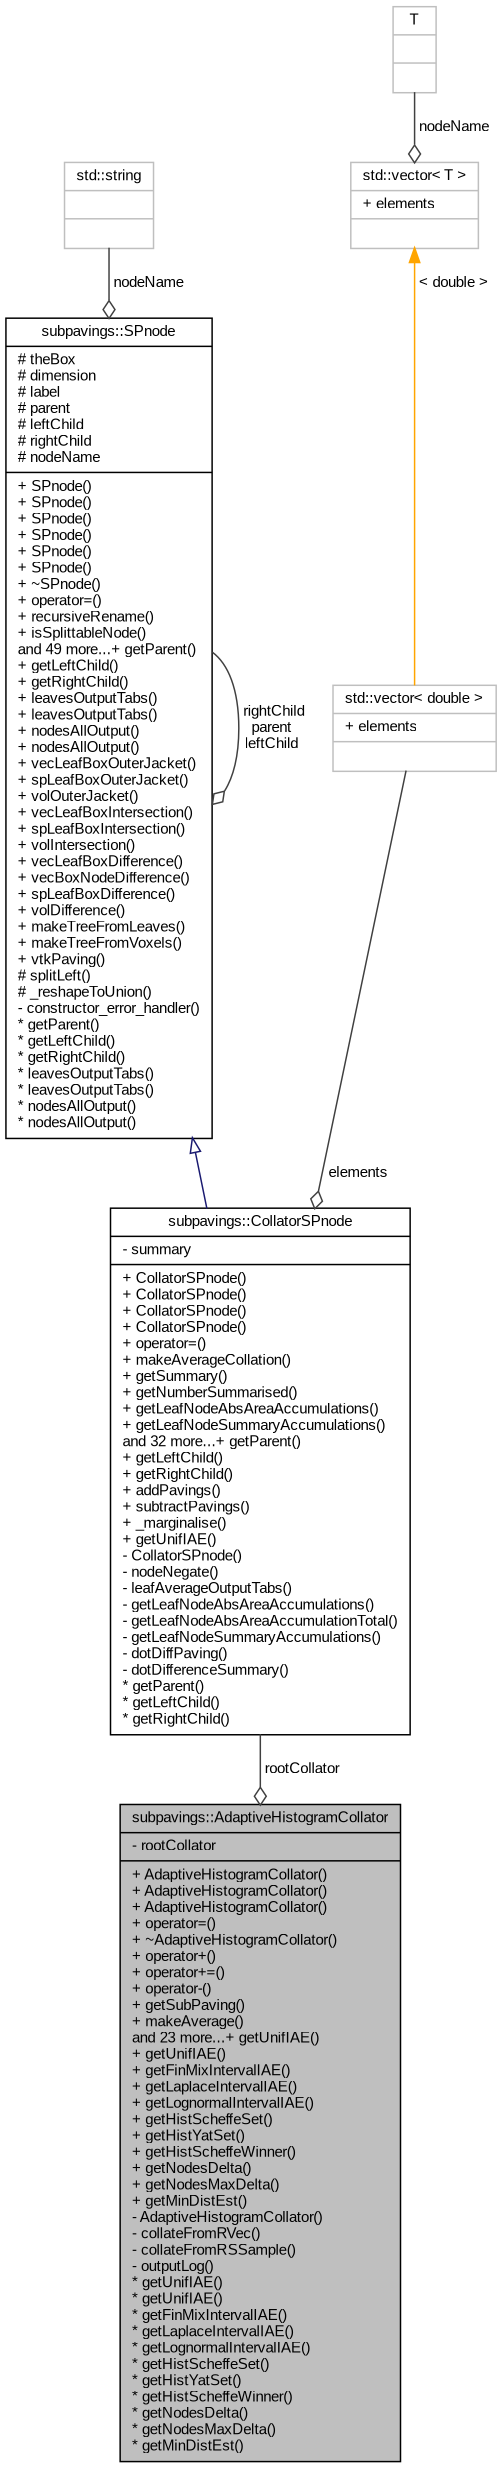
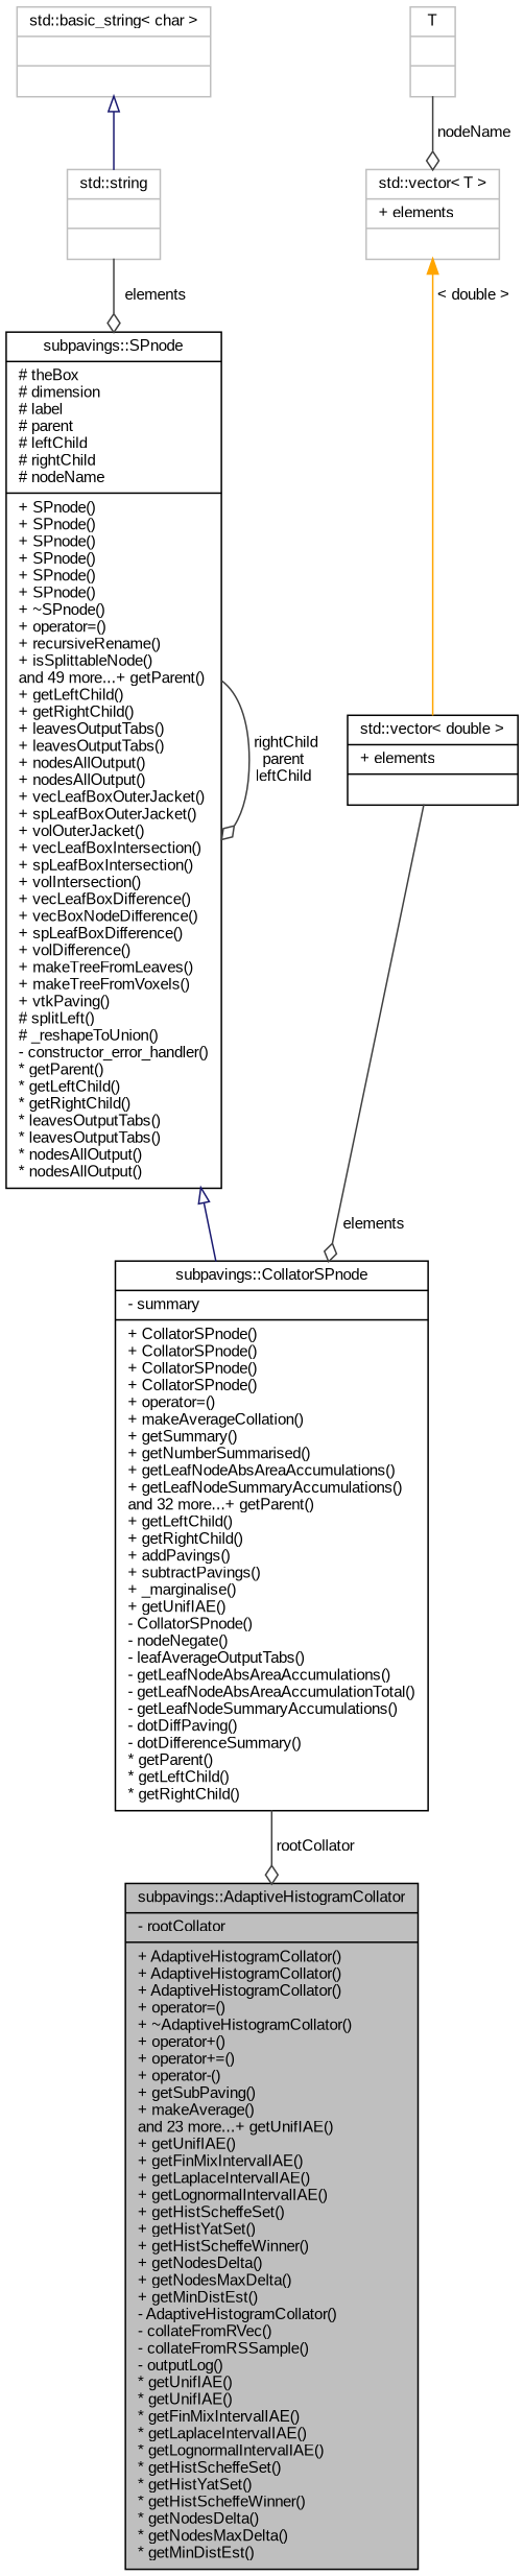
  digraph {
    fontname="Liberation Sans"
    node [color=grey75 fillcolor=white fontname="Liberation Sans" fontsize=10 shape=record style=filled]
    edge [arrowhead=odiamond color=grey25 fontname="Liberation Sans" fontsize=10 labelfontname=FreeSans labelfontsize=10 style=solid]
    n1 [color=black fillcolor=grey75 fontcolor=black height=0.2 label="{subpavings::AdaptiveHistogramCollator\n|- rootCollator\l|+ AdaptiveHistogramCollator()\l+ AdaptiveHistogramCollator()\l+ AdaptiveHistogramCollator()\l+ operator=()\l+ ~AdaptiveHistogramCollator()\l+ operator+()\l+ operator+=()\l+ operator-()\l+ getSubPaving()\l+ makeAverage()\land 23 more...+ getUnifIAE()\l+ getUnifIAE()\l+ getFinMixIntervalIAE()\l+ getLaplaceIntervalIAE()\l+ getLognormalIntervalIAE()\l+ getHistScheffeSet()\l+ getHistYatSet()\l+ getHistScheffeWinner()\l+ getNodesDelta()\l+ getNodesMaxDelta()\l+ getMinDistEst()\l- AdaptiveHistogramCollator()\l- collateFromRVec()\l- collateFromRSSample()\l- outputLog()\l* getUnifIAE()\l* getUnifIAE()\l* getFinMixIntervalIAE()\l* getLaplaceIntervalIAE()\l* getLognormalIntervalIAE()\l* getHistScheffeSet()\l* getHistYatSet()\l* getHistScheffeWinner()\l* getNodesDelta()\l* getNodesMaxDelta()\l* getMinDistEst()\l}" width=0.4]
    n2 [color=black height=0.2 label="{subpavings::CollatorSPnode\n|- summary\l|+ CollatorSPnode()\l+ CollatorSPnode()\l+ CollatorSPnode()\l+ CollatorSPnode()\l+ operator=()\l+ makeAverageCollation()\l+ getSummary()\l+ getNumberSummarised()\l+ getLeafNodeAbsAreaAccumulations()\l+ getLeafNodeSummaryAccumulations()\land 32 more...+ getParent()\l+ getLeftChild()\l+ getRightChild()\l+ addPavings()\l+ subtractPavings()\l+ _marginalise()\l+ getUnifIAE()\l- CollatorSPnode()\l- nodeNegate()\l- leafAverageOutputTabs()\l- getLeafNodeAbsAreaAccumulations()\l- getLeafNodeAbsAreaAccumulationTotal()\l- getLeafNodeSummaryAccumulations()\l- dotDiffPaving()\l- dotDifferenceSummary()\l* getParent()\l* getLeftChild()\l* getRightChild()\l}" width=0.4]
    n3 [color=black height=0.2 label="{subpavings::SPnode\n|# theBox\l# dimension\l# label\l# parent\l# leftChild\l# rightChild\l# nodeName\l|+ SPnode()\l+ SPnode()\l+ SPnode()\l+ SPnode()\l+ SPnode()\l+ SPnode()\l+ ~SPnode()\l+ operator=()\l+ recursiveRename()\l+ isSplittableNode()\land 49 more...+ getParent()\l+ getLeftChild()\l+ getRightChild()\l+ leavesOutputTabs()\l+ leavesOutputTabs()\l+ nodesAllOutput()\l+ nodesAllOutput()\l+ vecLeafBoxOuterJacket()\l+ spLeafBoxOuterJacket()\l+ volOuterJacket()\l+ vecLeafBoxIntersection()\l+ spLeafBoxIntersection()\l+ volIntersection()\l+ vecLeafBoxDifference()\l+ vecBoxNodeDifference()\l+ spLeafBoxDifference()\l+ volDifference()\l+ makeTreeFromLeaves()\l+ makeTreeFromVoxels()\l+ vtkPaving()\l# splitLeft()\l# _reshapeToUnion()\l- constructor_error_handler()\l* getParent()\l* getLeftChild()\l* getRightChild()\l* leavesOutputTabs()\l* leavesOutputTabs()\l* nodesAllOutput()\l* nodesAllOutput()\l}" width=0.4]
    n4 [height=0.2 label="{std::string\n||}" width=0.4]
-   n6 [height=0.2 label="{std::vector\< double \>\n|+ elements\l|}" width=0.4]
+   n5 [height=0.2 label="{std::basic_string\< char \>\n||}" width=0.4]
+   n6 [color=black height=0.2 label="{std::vector\< double \>\n|+ elements\l|}" width=0.4]
    n7 [height=0.2 label="{std::vector\< T \>\n|+ elements\l|}" width=0.4]
    n8 [height=0.2 label="{T\n||}" width=0.4]
    n2 -> n1 [label=" rootCollator"]
    n3 -> n2 [arrowtail=onormal color=midnightblue dir=back arrowhead=""]
    n3 -> n3 [label=" rightChild\nparent\nleftChild"]
-   n4 -> n3 [label=" nodeName"]
+   n4 -> n3 [label=" elements"]
+   n5 -> n4 [arrowtail=onormal color=midnightblue dir=back arrowhead=""]
    n6 -> n2 [label=" elements"]
    n7 -> n6 [color=orange dir=back label=" \< double \>" arrowhead=""]
    n8 -> n7 [label=" nodeName"]
  }
